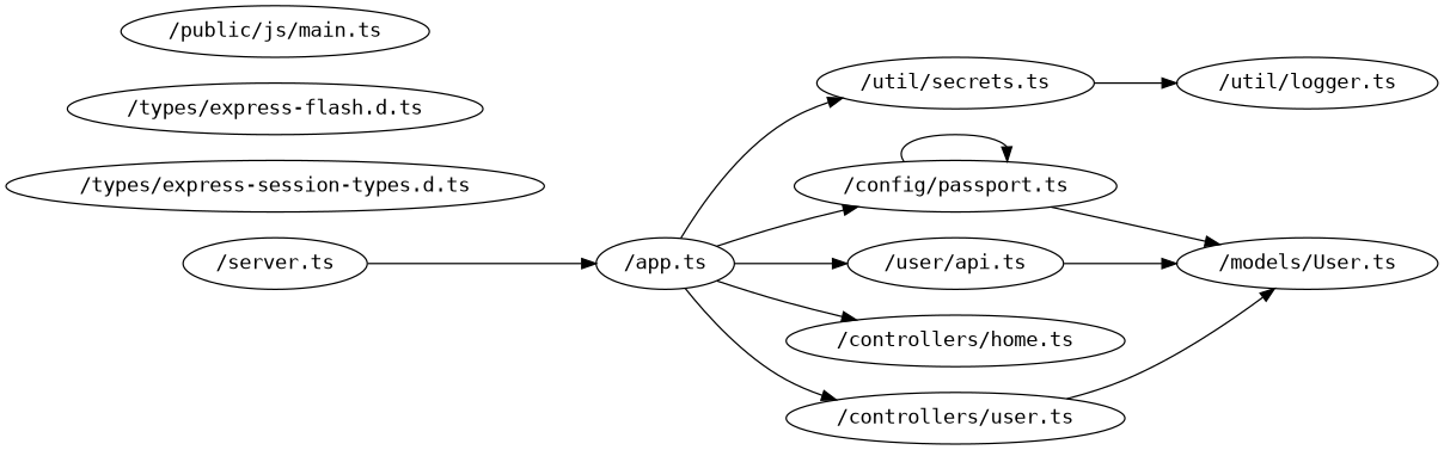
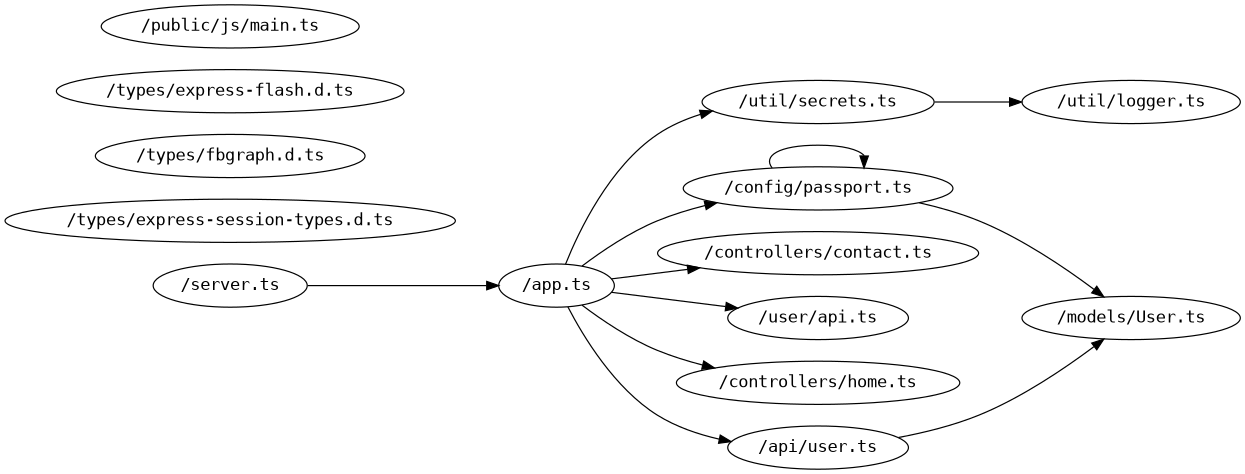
  digraph {
    fontname="DejaVu Sans Mono"
    rankdir=LR
    node [fontname="DejaVu Sans Mono"]
    edge [fontname="DejaVu Sans Mono"]
    n1 [label="/app.ts"]
    n2 [label="/util/secrets.ts"]
    n3 [label="/config/passport.ts"]
+   n4 [label="/controllers/contact.ts"]
    n5 [label="/user/api.ts"]
    n6 [label="/controllers/home.ts"]
-   n7 [label="/controllers/user.ts"]
+   n7 [label="/api/user.ts"]
    n8 [label="/util/logger.ts"]
    n9 [label="/models/User.ts"]
    n10 [label="/server.ts"]
    n11 [label="/types/express-session-types.d.ts"]
+   n12 [label="/types/fbgraph.d.ts"]
    n13 [label="/types/express-flash.d.ts"]
    n14 [label="/public/js/main.ts"]
    n1 -> n2
    n1 -> n3
+   n1 -> n4
    n1 -> n5
    n1 -> n6
    n1 -> n7
    n2 -> n8
    n3 -> n3
    n3 -> n9
-   n5 -> n9
    n7 -> n9
    n10 -> n1
  }
